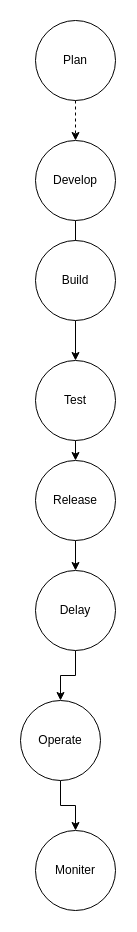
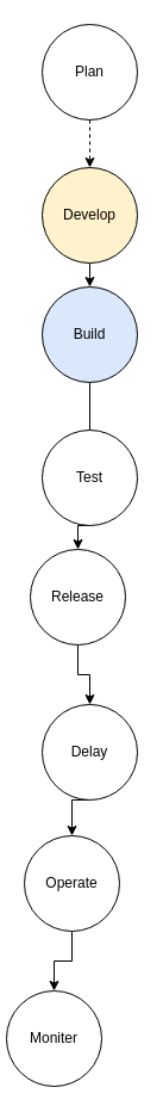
  <mxCell id="0" />
  <mxCell id="1" parent="0" />
- <mxCell id="2" style="edgeStyle=orthogonalEdgeStyle;rounded=0;orthogonalLoop=1;jettySize=auto;html=1;exitX=0.5;exitY=1;exitDx=0;exitDy=0;entryX=0.5;entryY=0;entryDx=0;entryDy=0;" edge="1" parent="1" source="3" target="13"><mxGeometry relative="1" as="geometry" /></mxCell>
- <mxCell id="3" value="Build" style="ellipse;whiteSpace=wrap;html=1;aspect=fixed;" vertex="1" parent="1"><mxGeometry x="35" y="240" width="80" height="80" as="geometry" /></mxCell>
+ <mxCell id="2" style="edgeStyle=orthogonalEdgeStyle;rounded=0;orthogonalLoop=1;jettySize=auto;html=1;exitX=0.5;exitY=1;exitDx=0;exitDy=0;entryX=0.5;entryY=0;entryDx=0;entryDy=0;endArrow=none;" edge="1" parent="1" source="3" target="13"><mxGeometry relative="1" as="geometry" /></mxCell>
+ <mxCell id="3" value="Build" style="ellipse;whiteSpace=wrap;html=1;aspect=fixed;fillColor=#dae8fc;" vertex="1" parent="1"><mxGeometry x="35" y="240" width="80" height="80" as="geometry" /></mxCell>
  <mxCell id="4" style="edgeStyle=orthogonalEdgeStyle;rounded=0;orthogonalLoop=1;jettySize=auto;html=1;exitX=0.5;exitY=1;exitDx=0;exitDy=0;dashed=1;" edge="1" parent="1" source="5" target="9"><mxGeometry relative="1" as="geometry" /></mxCell>
  <mxCell id="5" value="Plan" style="ellipse;whiteSpace=wrap;html=1;aspect=fixed;" vertex="1" parent="1"><mxGeometry x="35" y="20" width="80" height="80" as="geometry" /></mxCell>
  <mxCell id="6" style="edgeStyle=orthogonalEdgeStyle;rounded=0;orthogonalLoop=1;jettySize=auto;html=1;exitX=0.5;exitY=1;exitDx=0;exitDy=0;entryX=0.5;entryY=0;entryDx=0;entryDy=0;" edge="1" parent="1" source="7" target="15"><mxGeometry relative="1" as="geometry" /></mxCell>
- <mxCell id="7" value="Delay" style="ellipse;whiteSpace=wrap;html=1;aspect=fixed;" vertex="1" parent="1"><mxGeometry x="35" y="570" width="80" height="80" as="geometry" /></mxCell>
- <mxCell id="8" style="edgeStyle=orthogonalEdgeStyle;rounded=0;orthogonalLoop=1;jettySize=auto;html=1;exitX=0.5;exitY=1;exitDx=0;exitDy=0;entryX=0.5;entryY=0;entryDx=0;entryDy=0;endArrow=none;" edge="1" parent="1" source="9" target="3"><mxGeometry relative="1" as="geometry" /></mxCell>
- <mxCell id="9" value="Develop" style="ellipse;whiteSpace=wrap;html=1;aspect=fixed;" vertex="1" parent="1"><mxGeometry x="35" y="140" width="80" height="80" as="geometry" /></mxCell>
+ <mxCell id="7" value="Delay" style="ellipse;whiteSpace=wrap;html=1;aspect=fixed;" vertex="1" parent="1"><mxGeometry x="35" y="590" width="80" height="80" as="geometry" /></mxCell>
+ <mxCell id="8" style="edgeStyle=orthogonalEdgeStyle;rounded=0;orthogonalLoop=1;jettySize=auto;html=1;exitX=0.5;exitY=1;exitDx=0;exitDy=0;entryX=0.5;entryY=0;entryDx=0;entryDy=0;" edge="1" parent="1" source="9" target="3"><mxGeometry relative="1" as="geometry" /></mxCell>
+ <mxCell id="9" value="Develop" style="ellipse;whiteSpace=wrap;html=1;aspect=fixed;fillColor=#fff2cc;" vertex="1" parent="1"><mxGeometry x="35" y="140" width="80" height="80" as="geometry" /></mxCell>
  <mxCell id="10" style="edgeStyle=orthogonalEdgeStyle;rounded=0;orthogonalLoop=1;jettySize=auto;html=1;exitX=0.5;exitY=1;exitDx=0;exitDy=0;entryX=0.5;entryY=0;entryDx=0;entryDy=0;" edge="1" parent="1" source="11" target="7"><mxGeometry relative="1" as="geometry" /></mxCell>
- <mxCell id="11" value="Release" style="ellipse;whiteSpace=wrap;html=1;aspect=fixed;" vertex="1" parent="1"><mxGeometry x="35" y="460" width="80" height="80" as="geometry" /></mxCell>
+ <mxCell id="11" value="Release" style="ellipse;whiteSpace=wrap;html=1;aspect=fixed;" vertex="1" parent="1"><mxGeometry x="25" y="460" width="80" height="80" as="geometry" /></mxCell>
  <mxCell id="12" style="edgeStyle=orthogonalEdgeStyle;rounded=0;orthogonalLoop=1;jettySize=auto;html=1;exitX=0.5;exitY=1;exitDx=0;exitDy=0;entryX=0.5;entryY=0;entryDx=0;entryDy=0;" edge="1" parent="1" source="13" target="11"><mxGeometry relative="1" as="geometry" /></mxCell>
  <mxCell id="13" value="Test" style="ellipse;whiteSpace=wrap;html=1;aspect=fixed;" vertex="1" parent="1"><mxGeometry x="35" y="360" width="80" height="80" as="geometry" /></mxCell>
  <mxCell id="14" style="edgeStyle=orthogonalEdgeStyle;rounded=0;orthogonalLoop=1;jettySize=auto;html=1;exitX=0.5;exitY=1;exitDx=0;exitDy=0;entryX=0.5;entryY=0;entryDx=0;entryDy=0;" edge="1" parent="1" source="15" target="16"><mxGeometry relative="1" as="geometry" /></mxCell>
  <mxCell id="15" value="Operate" style="ellipse;whiteSpace=wrap;html=1;aspect=fixed;" vertex="1" parent="1"><mxGeometry x="20" y="700" width="80" height="80" as="geometry" /></mxCell>
- <mxCell id="16" value="Moniter" style="ellipse;whiteSpace=wrap;html=1;aspect=fixed;" vertex="1" parent="1"><mxGeometry x="35" y="830" width="80" height="80" as="geometry" /></mxCell>
+ <mxCell id="16" value="Moniter" style="ellipse;whiteSpace=wrap;html=1;aspect=fixed;" vertex="1" parent="1"><mxGeometry x="5" y="830" width="80" height="80" as="geometry" /></mxCell>
